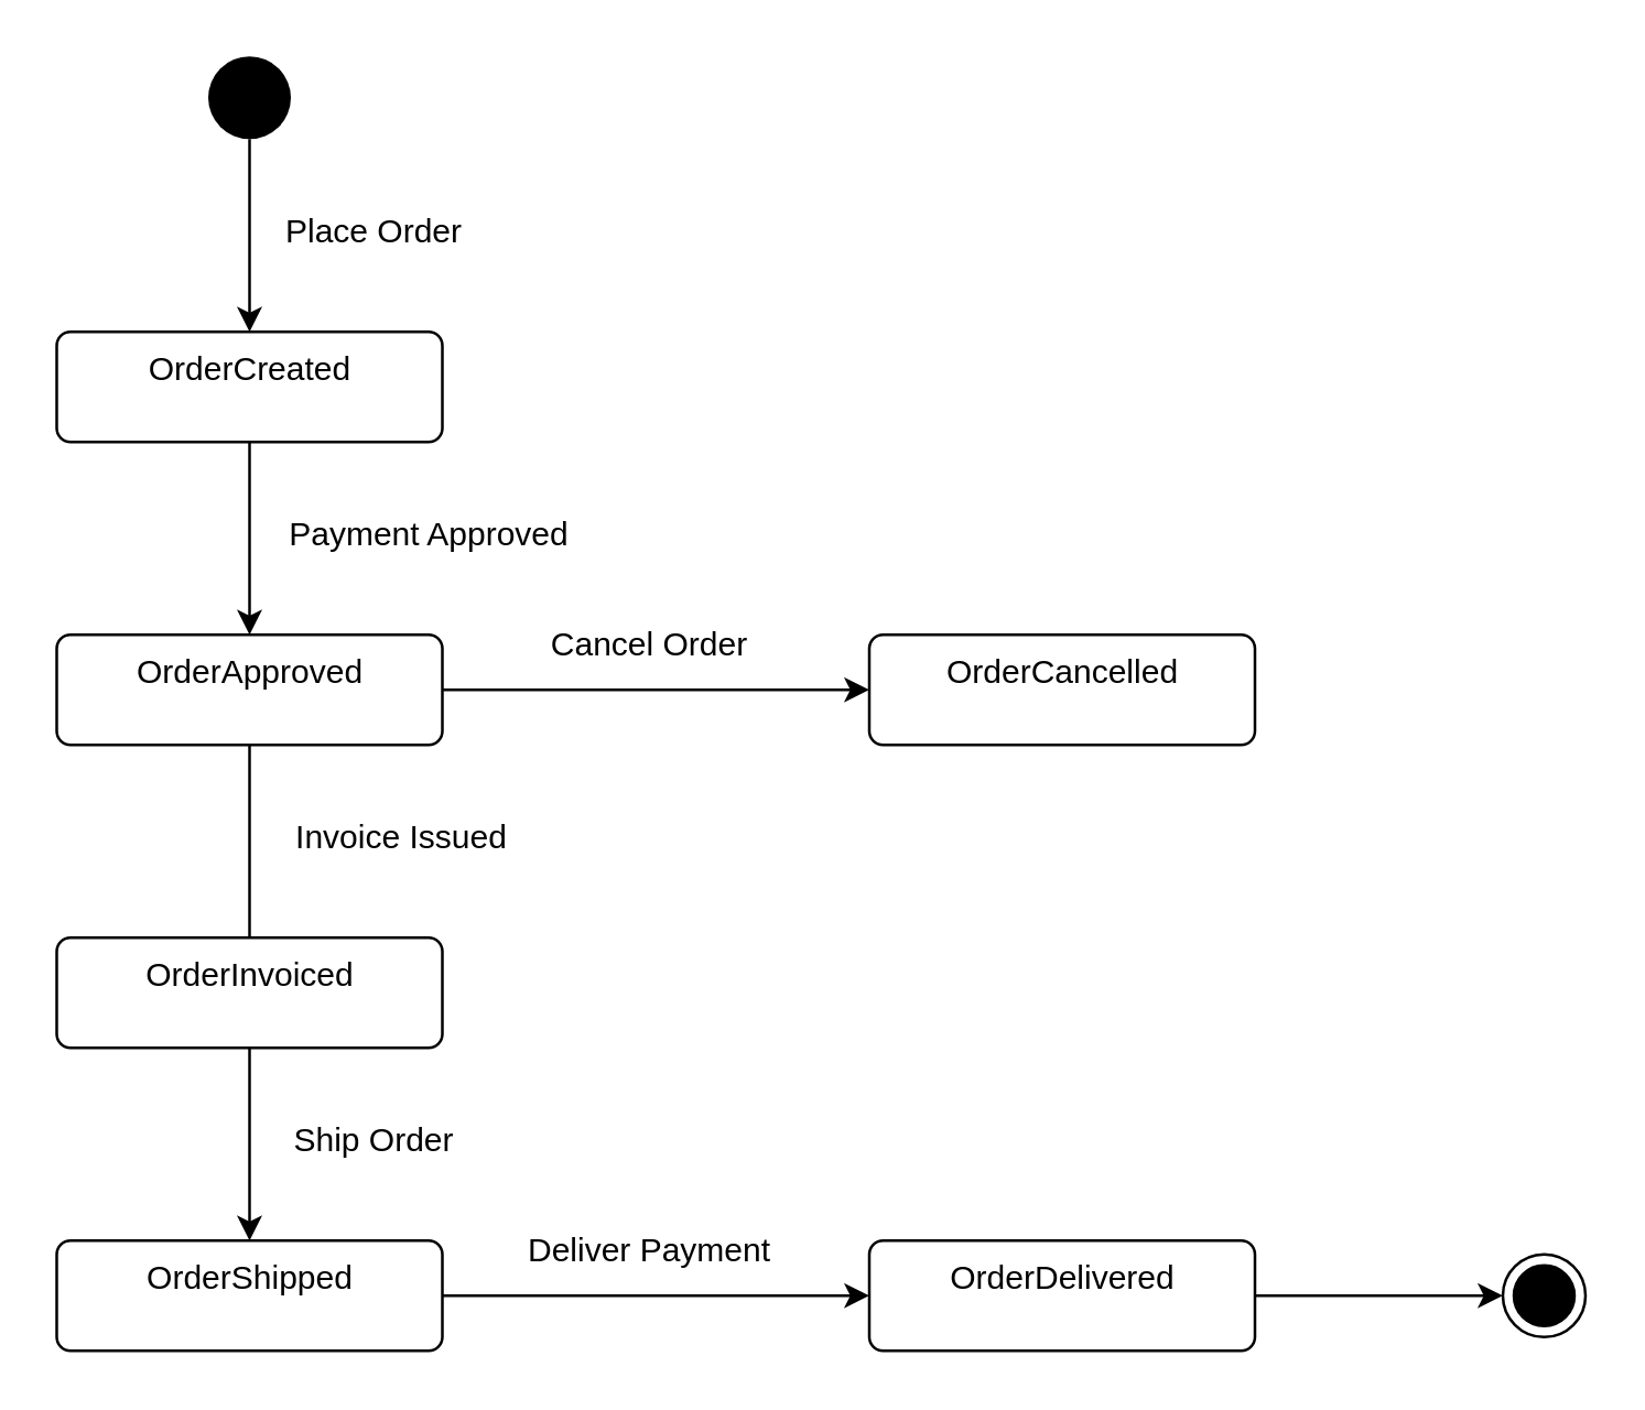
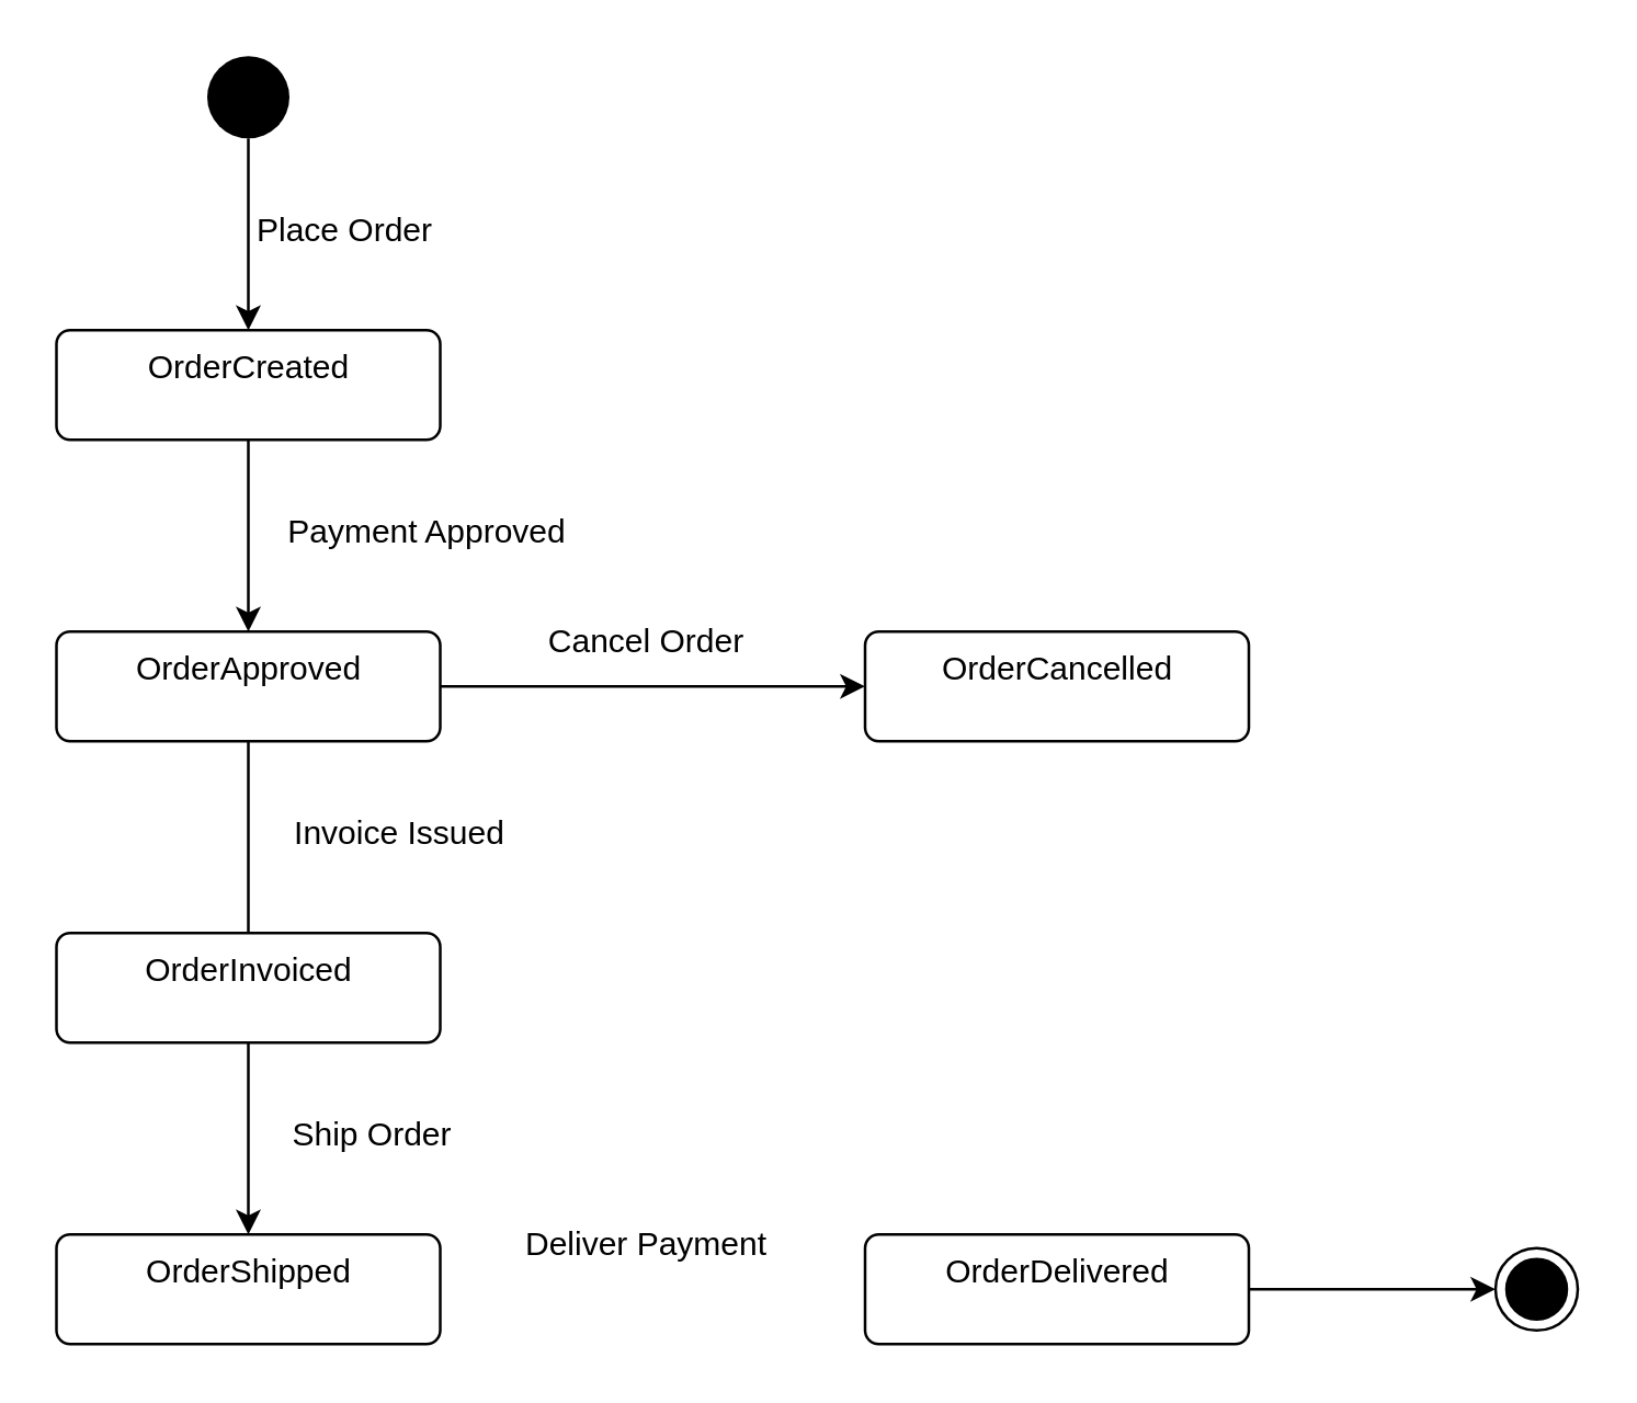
  <mxCell id="0" />
  <mxCell id="1" parent="0" />
  <mxCell id="2" style="edgeStyle=orthogonalEdgeStyle;rounded=0;orthogonalLoop=1;jettySize=auto;html=1;" edge="1" parent="1" source="3" target="5"><mxGeometry relative="1" as="geometry" /></mxCell>
  <mxCell id="3" value="" style="ellipse;fillColor=#000000;strokeColor=none;" vertex="1" parent="1"><mxGeometry x="75" y="20" width="30" height="30" as="geometry" /></mxCell>
  <mxCell id="4" style="edgeStyle=orthogonalEdgeStyle;rounded=0;orthogonalLoop=1;jettySize=auto;html=1;" edge="1" parent="1" source="5" target="8"><mxGeometry relative="1" as="geometry" /></mxCell>
  <mxCell id="5" value="OrderCreated" style="html=1;align=center;verticalAlign=top;rounded=1;absoluteArcSize=1;arcSize=10;dashed=0;" vertex="1" parent="1"><mxGeometry x="20" y="120" width="140" height="40" as="geometry" /></mxCell>
  <mxCell id="6" style="edgeStyle=orthogonalEdgeStyle;rounded=0;orthogonalLoop=1;jettySize=auto;html=1;entryX=0;entryY=0.5;entryDx=0;entryDy=0;" edge="1" parent="1" source="8" target="9"><mxGeometry relative="1" as="geometry" /></mxCell>
  <mxCell id="7" style="edgeStyle=orthogonalEdgeStyle;rounded=0;orthogonalLoop=1;jettySize=auto;html=1;endArrow=none;" edge="1" parent="1" source="8" target="11"><mxGeometry relative="1" as="geometry" /></mxCell>
  <mxCell id="8" value="OrderApproved" style="html=1;align=center;verticalAlign=top;rounded=1;absoluteArcSize=1;arcSize=10;dashed=0;" vertex="1" parent="1"><mxGeometry x="20" y="230" width="140" height="40" as="geometry" /></mxCell>
  <mxCell id="9" value="OrderCancelled" style="html=1;align=center;verticalAlign=top;rounded=1;absoluteArcSize=1;arcSize=10;dashed=0;" vertex="1" parent="1"><mxGeometry x="315" y="230" width="140" height="40" as="geometry" /></mxCell>
  <mxCell id="10" style="edgeStyle=orthogonalEdgeStyle;rounded=0;orthogonalLoop=1;jettySize=auto;html=1;" edge="1" parent="1" source="11" target="13"><mxGeometry relative="1" as="geometry" /></mxCell>
  <mxCell id="11" value="OrderInvoiced" style="html=1;align=center;verticalAlign=top;rounded=1;absoluteArcSize=1;arcSize=10;dashed=0;" vertex="1" parent="1"><mxGeometry x="20" y="340" width="140" height="40" as="geometry" /></mxCell>
- <mxCell id="12" style="edgeStyle=orthogonalEdgeStyle;rounded=0;orthogonalLoop=1;jettySize=auto;html=1;entryX=0;entryY=0.5;entryDx=0;entryDy=0;" edge="1" parent="1" source="13" target="15"><mxGeometry relative="1" as="geometry" /></mxCell>
  <mxCell id="13" value="OrderShipped" style="html=1;align=center;verticalAlign=top;rounded=1;absoluteArcSize=1;arcSize=10;dashed=0;" vertex="1" parent="1"><mxGeometry x="20" y="450" width="140" height="40" as="geometry" /></mxCell>
  <mxCell id="14" style="edgeStyle=orthogonalEdgeStyle;rounded=0;orthogonalLoop=1;jettySize=auto;html=1;entryX=0;entryY=0.5;entryDx=0;entryDy=0;" edge="1" parent="1" source="15" target="16"><mxGeometry relative="1" as="geometry" /></mxCell>
  <mxCell id="15" value="OrderDelivered" style="html=1;align=center;verticalAlign=top;rounded=1;absoluteArcSize=1;arcSize=10;dashed=0;" vertex="1" parent="1"><mxGeometry x="315" y="450" width="140" height="40" as="geometry" /></mxCell>
  <mxCell id="16" value="" style="ellipse;html=1;shape=endState;fillColor=#000000;strokeColor=#000000;" vertex="1" parent="1"><mxGeometry x="545" y="455" width="30" height="30" as="geometry" /></mxCell>
- <mxCell id="17" value="Place Order" style="text;html=1;align=center;" vertex="1" parent="1"><mxGeometry x="35" y="70" width="200" height="25" as="geometry" /></mxCell>
+ <mxCell id="17" value="Place Order" style="text;html=1;align=center;" vertex="1" parent="1"><mxGeometry x="25" y="70" width="200" height="25" as="geometry" /></mxCell>
  <mxCell id="18" value="Payment Approved" style="text;html=1;align=center;" vertex="1" parent="1"><mxGeometry x="55" y="180" width="200" height="25" as="geometry" /></mxCell>
  <mxCell id="19" value="Invoice Issued" style="text;html=1;align=center;" vertex="1" parent="1"><mxGeometry x="45" y="290" width="200" height="25" as="geometry" /></mxCell>
  <mxCell id="20" value="Cancel Order" style="text;html=1;align=center;" vertex="1" parent="1"><mxGeometry x="135" y="220" width="200" height="25" as="geometry" /></mxCell>
  <mxCell id="21" value="Ship Order" style="text;html=1;align=center;" vertex="1" parent="1"><mxGeometry x="35" y="400" width="200" height="25" as="geometry" /></mxCell>
  <mxCell id="22" value="Deliver Payment" style="text;html=1;align=center;" vertex="1" parent="1"><mxGeometry x="135" y="440" width="200" height="25" as="geometry" /></mxCell>
